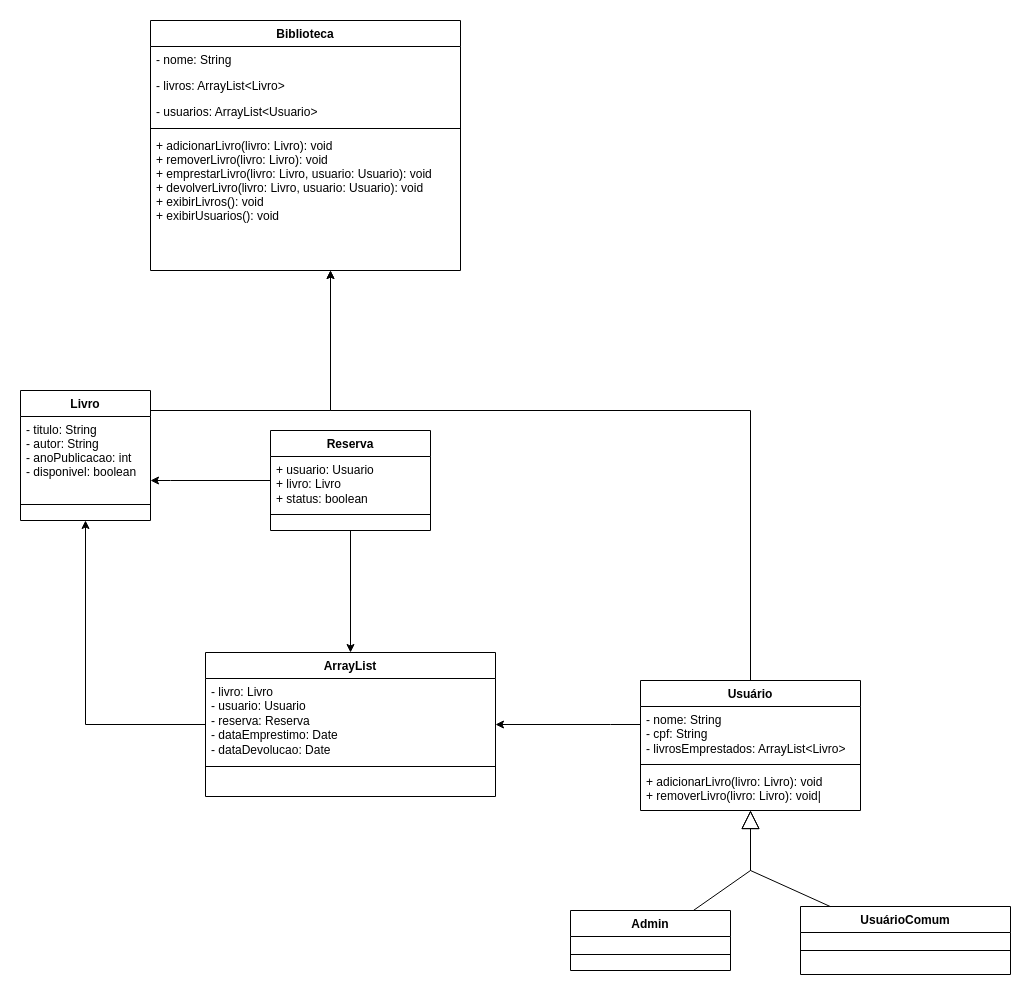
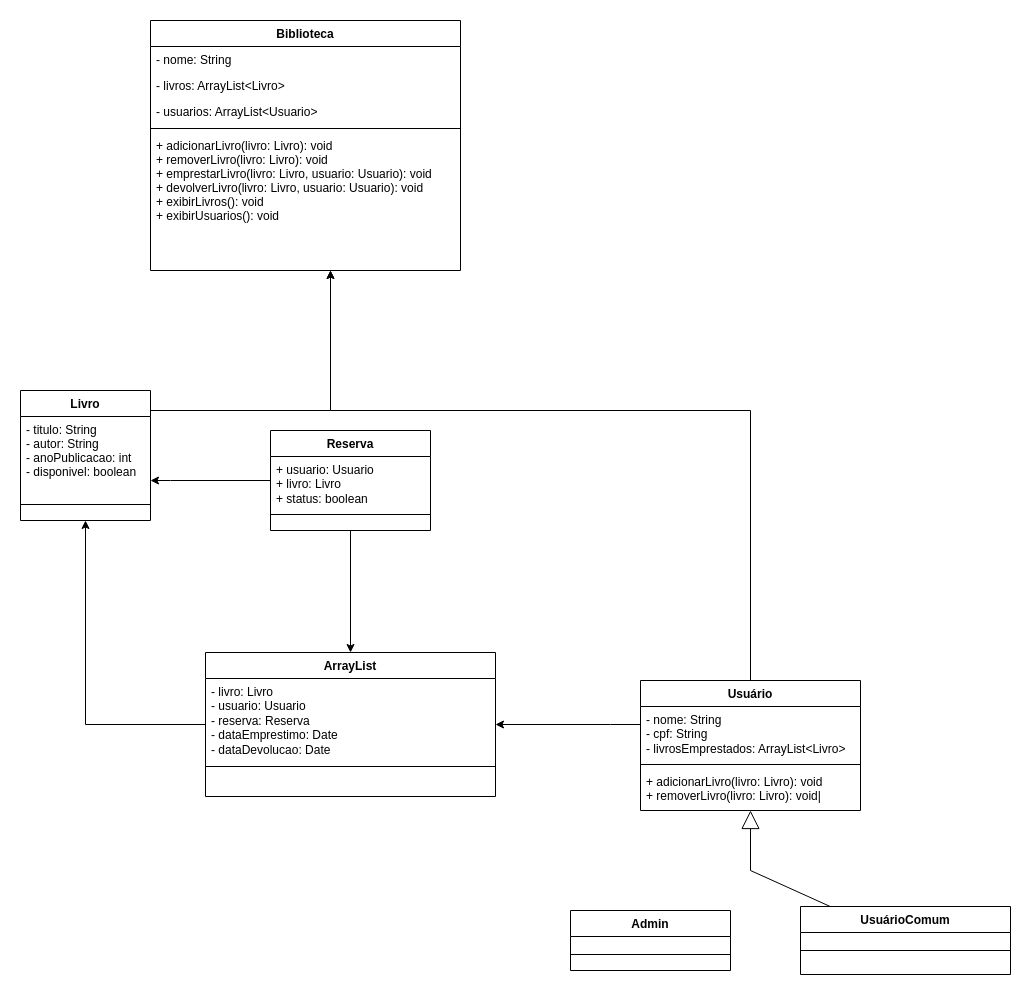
  <mxCell id="0" />
  <mxCell id="1" parent="0" />
  <mxCell id="2" value="Biblioteca" style="swimlane;fontStyle=1;align=center;verticalAlign=top;childLayout=stackLayout;horizontal=1;startSize=26;horizontalStack=0;resizeParent=1;resizeLast=0;collapsible=1;marginBottom=0;rounded=0;shadow=0;strokeWidth=1;" parent="1" vertex="1"><mxGeometry x="150" y="20" width="310" height="250" as="geometry"><mxRectangle x="230" y="140" width="160" height="26" as="alternateBounds" /></mxGeometry></mxCell>
  <mxCell id="3" value="- nome: String" style="text;align=left;verticalAlign=top;spacingLeft=4;spacingRight=4;overflow=hidden;rotatable=0;points=[[0,0.5],[1,0.5]];portConstraint=eastwest;" parent="2" vertex="1"><mxGeometry y="26" width="310" height="26" as="geometry" /></mxCell>
  <mxCell id="4" value="- livros: ArrayList&lt;Livro&gt;" style="text;align=left;verticalAlign=top;spacingLeft=4;spacingRight=4;overflow=hidden;rotatable=0;points=[[0,0.5],[1,0.5]];portConstraint=eastwest;rounded=0;shadow=0;html=0;" parent="2" vertex="1"><mxGeometry y="52" width="310" height="26" as="geometry" /></mxCell>
  <mxCell id="5" value="- usuarios: ArrayList&lt;Usuario&gt;" style="text;align=left;verticalAlign=top;spacingLeft=4;spacingRight=4;overflow=hidden;rotatable=0;points=[[0,0.5],[1,0.5]];portConstraint=eastwest;rounded=0;shadow=0;html=0;" parent="2" vertex="1"><mxGeometry y="78" width="310" height="26" as="geometry" /></mxCell>
  <mxCell id="6" value="" style="line;html=1;strokeWidth=1;align=left;verticalAlign=middle;spacingTop=-1;spacingLeft=3;spacingRight=3;rotatable=0;labelPosition=right;points=[];portConstraint=eastwest;" parent="2" vertex="1"><mxGeometry y="104" width="310" height="8" as="geometry" /></mxCell>
  <mxCell id="7" value="+ adicionarLivro(livro: Livro): void&#10;+ removerLivro(livro: Livro): void&#10;+ emprestarLivro(livro: Livro, usuario: Usuario): void &#10;+ devolverLivro(livro: Livro, usuario: Usuario): void &#10;+ exibirLivros(): void &#10;+ exibirUsuarios(): void " style="text;align=left;verticalAlign=top;spacingLeft=4;spacingRight=4;overflow=hidden;rotatable=0;points=[[0,0.5],[1,0.5]];portConstraint=eastwest;" parent="2" vertex="1"><mxGeometry y="112" width="310" height="138" as="geometry" /></mxCell>
  <mxCell id="8" style="edgeStyle=orthogonalEdgeStyle;rounded=0;orthogonalLoop=1;jettySize=auto;html=1;" edge="1" parent="1" source="9" target="7"><mxGeometry relative="1" as="geometry"><Array as="points"><mxPoint x="330" y="410" /></Array></mxGeometry></mxCell>
  <mxCell id="9" value="Livro" style="swimlane;fontStyle=1;align=center;verticalAlign=top;childLayout=stackLayout;horizontal=1;startSize=26;horizontalStack=0;resizeParent=1;resizeLast=0;collapsible=1;marginBottom=0;rounded=0;shadow=0;strokeWidth=1;" parent="1" vertex="1"><mxGeometry x="20" y="390" width="130" height="130" as="geometry"><mxRectangle x="550" y="140" width="160" height="26" as="alternateBounds" /></mxGeometry></mxCell>
  <mxCell id="10" value="- titulo: String &#10;- autor: String &#10;- anoPublicacao: int&#10;- disponivel: boolean" style="text;align=left;verticalAlign=top;spacingLeft=4;spacingRight=4;overflow=hidden;rotatable=0;points=[[0,0.5],[1,0.5]];portConstraint=eastwest;rounded=0;shadow=0;html=0;" parent="9" vertex="1"><mxGeometry y="26" width="130" height="84" as="geometry" /></mxCell>
  <mxCell id="11" value="" style="line;html=1;strokeWidth=1;align=left;verticalAlign=middle;spacingTop=-1;spacingLeft=3;spacingRight=3;rotatable=0;labelPosition=right;points=[];portConstraint=eastwest;" parent="9" vertex="1"><mxGeometry y="110" width="130" height="8" as="geometry" /></mxCell>
  <mxCell id="12" style="edgeStyle=orthogonalEdgeStyle;rounded=0;orthogonalLoop=1;jettySize=auto;html=1;" edge="1" parent="1" source="14" target="2"><mxGeometry relative="1" as="geometry"><Array as="points"><mxPoint x="330" y="410" /></Array></mxGeometry></mxCell>
  <mxCell id="13" style="edgeStyle=orthogonalEdgeStyle;rounded=0;orthogonalLoop=1;jettySize=auto;html=1;" edge="1" parent="1" source="14" target="35"><mxGeometry relative="1" as="geometry"><Array as="points"><mxPoint x="610" y="724" /><mxPoint x="610" y="724" /></Array></mxGeometry></mxCell>
  <mxCell id="14" value="Usuário" style="swimlane;fontStyle=1;align=center;verticalAlign=top;childLayout=stackLayout;horizontal=1;startSize=26;horizontalStack=0;resizeParent=1;resizeParentMax=0;resizeLast=0;collapsible=1;marginBottom=0;whiteSpace=wrap;html=1;" vertex="1" parent="1"><mxGeometry x="640" y="680" width="220" height="130" as="geometry" /></mxCell>
  <mxCell id="15" value="- nome: String&lt;br&gt;- cpf: String   &lt;br&gt;- livrosEmprestados: ArrayList&amp;lt;Livro&amp;gt;" style="text;strokeColor=none;fillColor=none;align=left;verticalAlign=top;spacingLeft=4;spacingRight=4;overflow=hidden;rotatable=0;points=[[0,0.5],[1,0.5]];portConstraint=eastwest;whiteSpace=wrap;html=1;" vertex="1" parent="14"><mxGeometry y="26" width="220" height="54" as="geometry" /></mxCell>
  <mxCell id="16" value="" style="line;strokeWidth=1;fillColor=none;align=left;verticalAlign=middle;spacingTop=-1;spacingLeft=3;spacingRight=3;rotatable=0;labelPosition=right;points=[];portConstraint=eastwest;strokeColor=inherit;" vertex="1" parent="14"><mxGeometry y="80" width="220" height="8" as="geometry" /></mxCell>
  <mxCell id="17" value="+ adicionarLivro(livro: Livro): void&lt;div style=&quot;border-color: var(--border-color);&quot;&gt;+ removerLivro(livro: Livro): void|&lt;/div&gt;" style="text;strokeColor=none;fillColor=none;align=left;verticalAlign=top;spacingLeft=4;spacingRight=4;overflow=hidden;rotatable=0;points=[[0,0.5],[1,0.5]];portConstraint=eastwest;whiteSpace=wrap;html=1;" vertex="1" parent="14"><mxGeometry y="88" width="220" height="42" as="geometry" /></mxCell>
  <mxCell id="18" value="Admin" style="swimlane;fontStyle=1;align=center;verticalAlign=top;childLayout=stackLayout;horizontal=1;startSize=26;horizontalStack=0;resizeParent=1;resizeParentMax=0;resizeLast=0;collapsible=1;marginBottom=0;whiteSpace=wrap;html=1;" vertex="1" parent="1"><mxGeometry x="570" y="910" width="160" height="60" as="geometry" /></mxCell>
  <mxCell id="19" value="&amp;nbsp;" style="text;strokeColor=none;fillColor=none;align=left;verticalAlign=top;spacingLeft=4;spacingRight=4;overflow=hidden;rotatable=0;points=[[0,0.5],[1,0.5]];portConstraint=eastwest;whiteSpace=wrap;html=1;" vertex="1" parent="18"><mxGeometry y="26" width="160" height="14" as="geometry" /></mxCell>
  <mxCell id="20" value="" style="line;strokeWidth=1;fillColor=none;align=left;verticalAlign=middle;spacingTop=-1;spacingLeft=3;spacingRight=3;rotatable=0;labelPosition=right;points=[];portConstraint=eastwest;strokeColor=inherit;" vertex="1" parent="18"><mxGeometry y="40" width="160" height="8" as="geometry" /></mxCell>
  <mxCell id="21" value="&amp;nbsp;" style="text;strokeColor=none;fillColor=none;align=left;verticalAlign=top;spacingLeft=4;spacingRight=4;overflow=hidden;rotatable=0;points=[[0,0.5],[1,0.5]];portConstraint=eastwest;whiteSpace=wrap;html=1;" vertex="1" parent="18"><mxGeometry y="48" width="160" height="12" as="geometry" /></mxCell>
  <mxCell id="22" value="UsuárioComum" style="swimlane;fontStyle=1;align=center;verticalAlign=top;childLayout=stackLayout;horizontal=1;startSize=26;horizontalStack=0;resizeParent=1;resizeParentMax=0;resizeLast=0;collapsible=1;marginBottom=0;whiteSpace=wrap;html=1;" vertex="1" parent="1"><mxGeometry x="800" y="906" width="210" height="68" as="geometry" /></mxCell>
  <mxCell id="23" value="&amp;nbsp;" style="text;strokeColor=none;fillColor=none;align=left;verticalAlign=top;spacingLeft=4;spacingRight=4;overflow=hidden;rotatable=0;points=[[0,0.5],[1,0.5]];portConstraint=eastwest;whiteSpace=wrap;html=1;" vertex="1" parent="22"><mxGeometry y="26" width="210" height="14" as="geometry" /></mxCell>
  <mxCell id="24" value="" style="line;strokeWidth=1;fillColor=none;align=left;verticalAlign=middle;spacingTop=-1;spacingLeft=3;spacingRight=3;rotatable=0;labelPosition=right;points=[];portConstraint=eastwest;strokeColor=inherit;" vertex="1" parent="22"><mxGeometry y="40" width="210" height="8" as="geometry" /></mxCell>
  <mxCell id="25" value="&amp;nbsp;" style="text;strokeColor=none;fillColor=none;align=left;verticalAlign=top;spacingLeft=4;spacingRight=4;overflow=hidden;rotatable=0;points=[[0,0.5],[1,0.5]];portConstraint=eastwest;whiteSpace=wrap;html=1;" vertex="1" parent="22"><mxGeometry y="48" width="210" height="20" as="geometry" /></mxCell>
- <mxCell id="26" value="" style="endArrow=block;endSize=16;endFill=0;html=1;rounded=0;" edge="1" parent="1" source="18" target="14"><mxGeometry width="160" relative="1" as="geometry"><mxPoint x="640" y="870" as="sourcePoint" /><mxPoint x="800" y="870" as="targetPoint" /><Array as="points"><mxPoint x="750" y="870" /></Array></mxGeometry></mxCell>
  <mxCell id="27" value="" style="endArrow=block;endSize=16;endFill=0;html=1;rounded=0;" edge="1" parent="1" source="22"><mxGeometry width="160" relative="1" as="geometry"><mxPoint x="930" y="810" as="sourcePoint" /><mxPoint x="750" y="810" as="targetPoint" /><Array as="points"><mxPoint x="750" y="870" /></Array><mxPoint as="offset" /></mxGeometry></mxCell>
  <mxCell id="28" style="edgeStyle=orthogonalEdgeStyle;rounded=0;orthogonalLoop=1;jettySize=auto;html=1;" edge="1" parent="1" source="30" target="9"><mxGeometry relative="1" as="geometry"><Array as="points"><mxPoint x="170" y="480" /><mxPoint x="170" y="480" /></Array></mxGeometry></mxCell>
  <mxCell id="29" style="edgeStyle=orthogonalEdgeStyle;rounded=0;orthogonalLoop=1;jettySize=auto;html=1;" edge="1" parent="1" source="30" target="35"><mxGeometry relative="1" as="geometry" /></mxCell>
  <mxCell id="30" value="Reserva" style="swimlane;fontStyle=1;align=center;verticalAlign=top;childLayout=stackLayout;horizontal=1;startSize=26;horizontalStack=0;resizeParent=1;resizeParentMax=0;resizeLast=0;collapsible=1;marginBottom=0;whiteSpace=wrap;html=1;" vertex="1" parent="1"><mxGeometry x="270" y="430" width="160" height="100" as="geometry" /></mxCell>
  <mxCell id="31" value="+ usuario: Usuario&lt;br&gt;+ livro: Livro&lt;br&gt;+ status: boolean" style="text;strokeColor=none;fillColor=none;align=left;verticalAlign=top;spacingLeft=4;spacingRight=4;overflow=hidden;rotatable=0;points=[[0,0.5],[1,0.5]];portConstraint=eastwest;whiteSpace=wrap;html=1;" vertex="1" parent="30"><mxGeometry y="26" width="160" height="54" as="geometry" /></mxCell>
  <mxCell id="32" value="" style="line;strokeWidth=1;fillColor=none;align=left;verticalAlign=middle;spacingTop=-1;spacingLeft=3;spacingRight=3;rotatable=0;labelPosition=right;points=[];portConstraint=eastwest;strokeColor=inherit;" vertex="1" parent="30"><mxGeometry y="80" width="160" height="8" as="geometry" /></mxCell>
  <mxCell id="33" value="&amp;nbsp;" style="text;strokeColor=none;fillColor=none;align=left;verticalAlign=top;spacingLeft=4;spacingRight=4;overflow=hidden;rotatable=0;points=[[0,0.5],[1,0.5]];portConstraint=eastwest;whiteSpace=wrap;html=1;" vertex="1" parent="30"><mxGeometry y="88" width="160" height="12" as="geometry" /></mxCell>
  <mxCell id="34" style="edgeStyle=orthogonalEdgeStyle;rounded=0;orthogonalLoop=1;jettySize=auto;html=1;" edge="1" parent="1" source="35" target="9"><mxGeometry relative="1" as="geometry" /></mxCell>
  <mxCell id="35" value="ArrayList" style="swimlane;fontStyle=1;align=center;verticalAlign=top;childLayout=stackLayout;horizontal=1;startSize=26;horizontalStack=0;resizeParent=1;resizeParentMax=0;resizeLast=0;collapsible=1;marginBottom=0;whiteSpace=wrap;html=1;" vertex="1" parent="1"><mxGeometry x="205" y="652" width="290" height="144" as="geometry" /></mxCell>
  <mxCell id="36" value="- livro: Livro&amp;nbsp;&lt;br&gt;- usuario: Usuario&lt;br&gt;- reserva: Reserva&lt;br&gt;- dataEmprestimo: Date&lt;br&gt;- dataDevolucao: Date" style="text;strokeColor=none;fillColor=none;align=left;verticalAlign=top;spacingLeft=4;spacingRight=4;overflow=hidden;rotatable=0;points=[[0,0.5],[1,0.5]];portConstraint=eastwest;whiteSpace=wrap;html=1;" vertex="1" parent="35"><mxGeometry y="26" width="290" height="84" as="geometry" /></mxCell>
  <mxCell id="37" value="" style="line;strokeWidth=1;fillColor=none;align=left;verticalAlign=middle;spacingTop=-1;spacingLeft=3;spacingRight=3;rotatable=0;labelPosition=right;points=[];portConstraint=eastwest;strokeColor=inherit;" vertex="1" parent="35"><mxGeometry y="110" width="290" height="8" as="geometry" /></mxCell>
  <mxCell id="38" value="&amp;nbsp;" style="text;strokeColor=none;fillColor=none;align=left;verticalAlign=top;spacingLeft=4;spacingRight=4;overflow=hidden;rotatable=0;points=[[0,0.5],[1,0.5]];portConstraint=eastwest;whiteSpace=wrap;html=1;" vertex="1" parent="35"><mxGeometry y="118" width="290" height="26" as="geometry" /></mxCell>
